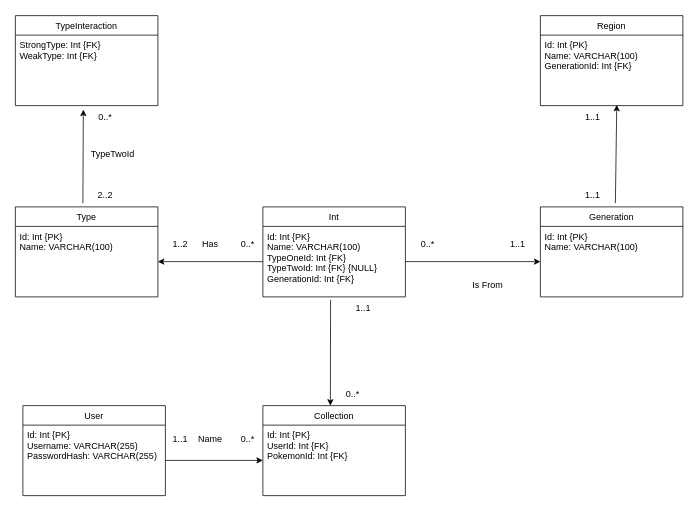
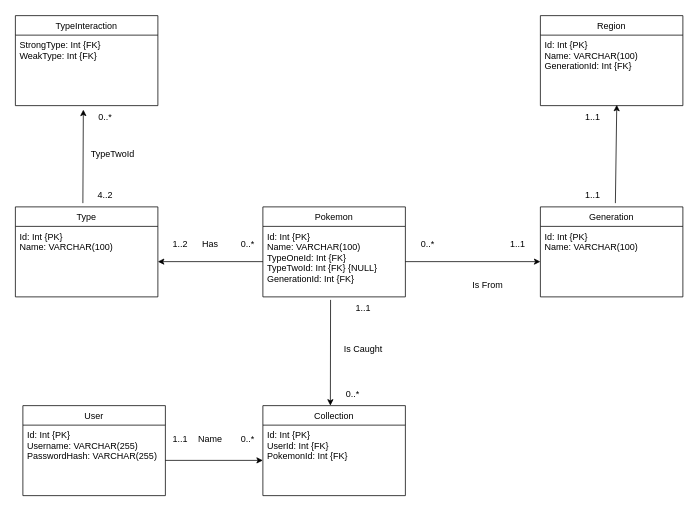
  <mxCell id="0" />
  <mxCell id="1" parent="0" />
  <mxCell id="2" value="User" style="swimlane;fontStyle=0;align=center;verticalAlign=top;childLayout=stackLayout;horizontal=1;startSize=26;horizontalStack=0;resizeParent=1;resizeLast=0;collapsible=1;marginBottom=0;rounded=0;shadow=0;strokeWidth=1;" parent="1" vertex="1"><mxGeometry x="30" y="540" width="190" height="120" as="geometry"><mxRectangle x="340" y="380" width="170" height="26" as="alternateBounds" /></mxGeometry></mxCell>
  <mxCell id="3" value="Id: Int {PK}&#10;Username: VARCHAR(255)&#10;PasswordHash: VARCHAR(255)" style="text;align=left;verticalAlign=top;spacingLeft=4;spacingRight=4;overflow=hidden;rotatable=0;points=[[0,0.5],[1,0.5]];portConstraint=eastwest;" parent="2" vertex="1"><mxGeometry y="26" width="190" height="94" as="geometry" /></mxCell>
  <mxCell id="4" value="" style="endArrow=classic;html=1;rounded=0;exitX=1;exitY=0.5;exitDx=0;exitDy=0;" parent="1" source="3" edge="1"><mxGeometry width="50" height="50" relative="1" as="geometry"><mxPoint x="290" y="610" as="sourcePoint" /><mxPoint x="350" y="613" as="targetPoint" /></mxGeometry></mxCell>
  <mxCell id="5" value="Name" style="text;html=1;align=center;verticalAlign=middle;whiteSpace=wrap;rounded=0;" parent="1" vertex="1"><mxGeometry x="250" y="570" width="60" height="30" as="geometry" /></mxCell>
  <mxCell id="6" value="1..1" style="text;html=1;align=center;verticalAlign=middle;whiteSpace=wrap;rounded=0;" parent="1" vertex="1"><mxGeometry x="210" y="570" width="60" height="30" as="geometry" /></mxCell>
  <mxCell id="7" value="0..*" style="text;html=1;align=center;verticalAlign=middle;whiteSpace=wrap;rounded=0;" parent="1" vertex="1"><mxGeometry x="300" y="570" width="60" height="30" as="geometry" /></mxCell>
  <mxCell id="8" value="Collection" style="swimlane;fontStyle=0;align=center;verticalAlign=top;childLayout=stackLayout;horizontal=1;startSize=26;horizontalStack=0;resizeParent=1;resizeLast=0;collapsible=1;marginBottom=0;rounded=0;shadow=0;strokeWidth=1;" parent="1" vertex="1"><mxGeometry x="350" y="540" width="190" height="120" as="geometry"><mxRectangle x="340" y="380" width="170" height="26" as="alternateBounds" /></mxGeometry></mxCell>
  <mxCell id="9" value="Id: Int {PK}&#10;UserId: Int {FK}&#10;PokemonId: Int {FK}" style="text;align=left;verticalAlign=top;spacingLeft=4;spacingRight=4;overflow=hidden;rotatable=0;points=[[0,0.5],[1,0.5]];portConstraint=eastwest;" parent="8" vertex="1"><mxGeometry y="26" width="190" height="94" as="geometry" /></mxCell>
- <mxCell id="10" value="Int" style="swimlane;fontStyle=0;align=center;verticalAlign=top;childLayout=stackLayout;horizontal=1;startSize=26;horizontalStack=0;resizeParent=1;resizeLast=0;collapsible=1;marginBottom=0;rounded=0;shadow=0;strokeWidth=1;" parent="1" vertex="1"><mxGeometry x="350" y="275" width="190" height="120" as="geometry"><mxRectangle x="340" y="380" width="170" height="26" as="alternateBounds" /></mxGeometry></mxCell>
+ <mxCell id="10" value="Pokemon" style="swimlane;fontStyle=0;align=center;verticalAlign=top;childLayout=stackLayout;horizontal=1;startSize=26;horizontalStack=0;resizeParent=1;resizeLast=0;collapsible=1;marginBottom=0;rounded=0;shadow=0;strokeWidth=1;" parent="1" vertex="1"><mxGeometry x="350" y="275" width="190" height="120" as="geometry"><mxRectangle x="340" y="380" width="170" height="26" as="alternateBounds" /></mxGeometry></mxCell>
  <mxCell id="11" value="Id: Int {PK}&#10;Name: VARCHAR(100)&#10;TypeOneId: Int {FK}&#10;TypeTwoId: Int {FK} {NULL}&#10;GenerationId: Int {FK} " style="text;align=left;verticalAlign=top;spacingLeft=4;spacingRight=4;overflow=hidden;rotatable=0;points=[[0,0.5],[1,0.5]];portConstraint=eastwest;" parent="10" vertex="1"><mxGeometry y="26" width="190" height="94" as="geometry" /></mxCell>
  <mxCell id="12" value="" style="endArrow=classic;html=1;rounded=0;exitX=0.475;exitY=1.043;exitDx=0;exitDy=0;entryX=0;entryY=1;entryDx=0;entryDy=0;exitPerimeter=0;" parent="1" source="11" target="14" edge="1"><mxGeometry width="50" height="50" relative="1" as="geometry"><mxPoint x="328.39" y="540" as="sourcePoint" /><mxPoint x="331.62" y="398.196" as="targetPoint" /></mxGeometry></mxCell>
+ <mxCell id="13" value="Is Caught" style="text;html=1;align=center;verticalAlign=middle;whiteSpace=wrap;rounded=0;" parent="1" vertex="1"><mxGeometry x="454" y="450" width="60" height="30" as="geometry" /></mxCell>
  <mxCell id="14" value="0..*" style="text;html=1;align=center;verticalAlign=middle;whiteSpace=wrap;rounded=0;" parent="1" vertex="1"><mxGeometry x="440" y="510" width="60" height="30" as="geometry" /></mxCell>
  <mxCell id="15" value="1..1" style="text;html=1;align=center;verticalAlign=middle;whiteSpace=wrap;rounded=0;" parent="1" vertex="1"><mxGeometry x="454" y="395" width="60" height="30" as="geometry" /></mxCell>
  <mxCell id="16" value="Type" style="swimlane;fontStyle=0;align=center;verticalAlign=top;childLayout=stackLayout;horizontal=1;startSize=26;horizontalStack=0;resizeParent=1;resizeLast=0;collapsible=1;marginBottom=0;rounded=0;shadow=0;strokeWidth=1;" parent="1" vertex="1"><mxGeometry x="20" y="275" width="190" height="120" as="geometry"><mxRectangle x="340" y="380" width="170" height="26" as="alternateBounds" /></mxGeometry></mxCell>
  <mxCell id="17" value="Id: Int {PK}&#10;Name: VARCHAR(100)" style="text;align=left;verticalAlign=top;spacingLeft=4;spacingRight=4;overflow=hidden;rotatable=0;points=[[0,0.5],[1,0.5]];portConstraint=eastwest;" parent="16" vertex="1"><mxGeometry y="26" width="190" height="94" as="geometry" /></mxCell>
  <mxCell id="18" value="" style="endArrow=classic;html=1;rounded=0;exitX=0;exitY=0.5;exitDx=0;exitDy=0;entryX=1;entryY=0.5;entryDx=0;entryDy=0;" parent="1" source="11" target="17" edge="1"><mxGeometry width="50" height="50" relative="1" as="geometry"><mxPoint x="230" y="340" as="sourcePoint" /><mxPoint x="280" y="290" as="targetPoint" /></mxGeometry></mxCell>
  <mxCell id="19" value="Has" style="text;html=1;align=center;verticalAlign=middle;whiteSpace=wrap;rounded=0;" parent="1" vertex="1"><mxGeometry x="250" y="310" width="60" height="30" as="geometry" /></mxCell>
  <mxCell id="20" value="1..2" style="text;html=1;align=center;verticalAlign=middle;whiteSpace=wrap;rounded=0;" parent="1" vertex="1"><mxGeometry x="210" y="310" width="60" height="30" as="geometry" /></mxCell>
  <mxCell id="21" value="0..*" style="text;html=1;align=center;verticalAlign=middle;whiteSpace=wrap;rounded=0;" parent="1" vertex="1"><mxGeometry x="300" y="310" width="60" height="30" as="geometry" /></mxCell>
  <mxCell id="22" value="TypeInteraction" style="swimlane;fontStyle=0;align=center;verticalAlign=top;childLayout=stackLayout;horizontal=1;startSize=26;horizontalStack=0;resizeParent=1;resizeLast=0;collapsible=1;marginBottom=0;rounded=0;shadow=0;strokeWidth=1;" parent="1" vertex="1"><mxGeometry x="20" y="20" width="190" height="120" as="geometry"><mxRectangle x="340" y="380" width="170" height="26" as="alternateBounds" /></mxGeometry></mxCell>
  <mxCell id="23" value="StrongType: Int {FK}&#10;WeakType: Int {FK}" style="text;align=left;verticalAlign=top;spacingLeft=4;spacingRight=4;overflow=hidden;rotatable=0;points=[[0,0.5],[1,0.5]];portConstraint=eastwest;" parent="22" vertex="1"><mxGeometry y="26" width="190" height="94" as="geometry" /></mxCell>
  <mxCell id="24" value="" style="endArrow=classic;html=1;rounded=0;entryX=0.477;entryY=1.057;entryDx=0;entryDy=0;entryPerimeter=0;" parent="1" target="23" edge="1"><mxGeometry width="50" height="50" relative="1" as="geometry"><mxPoint x="110" y="270" as="sourcePoint" /><mxPoint x="120" y="170" as="targetPoint" /></mxGeometry></mxCell>
  <mxCell id="25" value="TypeTwoId" style="text;html=1;align=center;verticalAlign=middle;whiteSpace=wrap;rounded=0;" parent="1" vertex="1"><mxGeometry x="120" y="190" width="60" height="30" as="geometry" /></mxCell>
- <mxCell id="26" value="2..2" style="text;html=1;align=center;verticalAlign=middle;whiteSpace=wrap;rounded=0;" parent="1" vertex="1"><mxGeometry x="110" y="245" width="60" height="30" as="geometry" /></mxCell>
+ <mxCell id="26" value="4..2" style="text;html=1;align=center;verticalAlign=middle;whiteSpace=wrap;rounded=0;" parent="1" vertex="1"><mxGeometry x="110" y="245" width="60" height="30" as="geometry" /></mxCell>
  <mxCell id="27" value="0..*" style="text;html=1;align=center;verticalAlign=middle;whiteSpace=wrap;rounded=0;" parent="1" vertex="1"><mxGeometry x="110" y="140" width="60" height="30" as="geometry" /></mxCell>
  <mxCell id="28" value="Generation" style="swimlane;fontStyle=0;align=center;verticalAlign=top;childLayout=stackLayout;horizontal=1;startSize=26;horizontalStack=0;resizeParent=1;resizeLast=0;collapsible=1;marginBottom=0;rounded=0;shadow=0;strokeWidth=1;" parent="1" vertex="1"><mxGeometry x="720" y="275" width="190" height="120" as="geometry"><mxRectangle x="340" y="380" width="170" height="26" as="alternateBounds" /></mxGeometry></mxCell>
  <mxCell id="29" value="Id: Int {PK}&#10;Name: VARCHAR(100)" style="text;align=left;verticalAlign=top;spacingLeft=4;spacingRight=4;overflow=hidden;rotatable=0;points=[[0,0.5],[1,0.5]];portConstraint=eastwest;" parent="28" vertex="1"><mxGeometry y="26" width="190" height="94" as="geometry" /></mxCell>
  <mxCell id="30" value="" style="endArrow=classic;html=1;rounded=0;exitX=1;exitY=0.5;exitDx=0;exitDy=0;entryX=0;entryY=0.5;entryDx=0;entryDy=0;" parent="1" source="11" target="29" edge="1"><mxGeometry width="50" height="50" relative="1" as="geometry"><mxPoint x="580" y="340" as="sourcePoint" /><mxPoint x="630" y="290" as="targetPoint" /></mxGeometry></mxCell>
  <mxCell id="31" value="Is From" style="text;html=1;align=center;verticalAlign=middle;whiteSpace=wrap;rounded=0;" parent="1" vertex="1"><mxGeometry x="620" y="365" width="60" height="30" as="geometry" /></mxCell>
  <mxCell id="32" value="0..*" style="text;html=1;align=center;verticalAlign=middle;whiteSpace=wrap;rounded=0;" parent="1" vertex="1"><mxGeometry x="540" y="310" width="60" height="30" as="geometry" /></mxCell>
  <mxCell id="33" value="1..1" style="text;html=1;align=center;verticalAlign=middle;whiteSpace=wrap;rounded=0;" parent="1" vertex="1"><mxGeometry x="660" y="310" width="60" height="30" as="geometry" /></mxCell>
  <mxCell id="34" value="Region" style="swimlane;fontStyle=0;align=center;verticalAlign=top;childLayout=stackLayout;horizontal=1;startSize=26;horizontalStack=0;resizeParent=1;resizeLast=0;collapsible=1;marginBottom=0;rounded=0;shadow=0;strokeWidth=1;" parent="1" vertex="1"><mxGeometry x="720" y="20" width="190" height="120" as="geometry"><mxRectangle x="340" y="380" width="170" height="26" as="alternateBounds" /></mxGeometry></mxCell>
  <mxCell id="35" value="Id: Int {PK}&#10;Name: VARCHAR(100)&#10;GenerationId: Int {FK}" style="text;align=left;verticalAlign=top;spacingLeft=4;spacingRight=4;overflow=hidden;rotatable=0;points=[[0,0.5],[1,0.5]];portConstraint=eastwest;" parent="34" vertex="1"><mxGeometry y="26" width="190" height="94" as="geometry" /></mxCell>
  <mxCell id="36" value="" style="endArrow=classic;html=1;rounded=0;entryX=0.536;entryY=0.989;entryDx=0;entryDy=0;entryPerimeter=0;" parent="1" target="35" edge="1"><mxGeometry width="50" height="50" relative="1" as="geometry"><mxPoint x="820" y="270" as="sourcePoint" /><mxPoint x="840" y="170" as="targetPoint" /></mxGeometry></mxCell>
  <mxCell id="37" value="1..1" style="text;html=1;align=center;verticalAlign=middle;whiteSpace=wrap;rounded=0;" parent="1" vertex="1"><mxGeometry x="760" y="245" width="60" height="30" as="geometry" /></mxCell>
  <mxCell id="38" value="1..1" style="text;html=1;align=center;verticalAlign=middle;whiteSpace=wrap;rounded=0;" parent="1" vertex="1"><mxGeometry x="760" y="140" width="60" height="30" as="geometry" /></mxCell>
